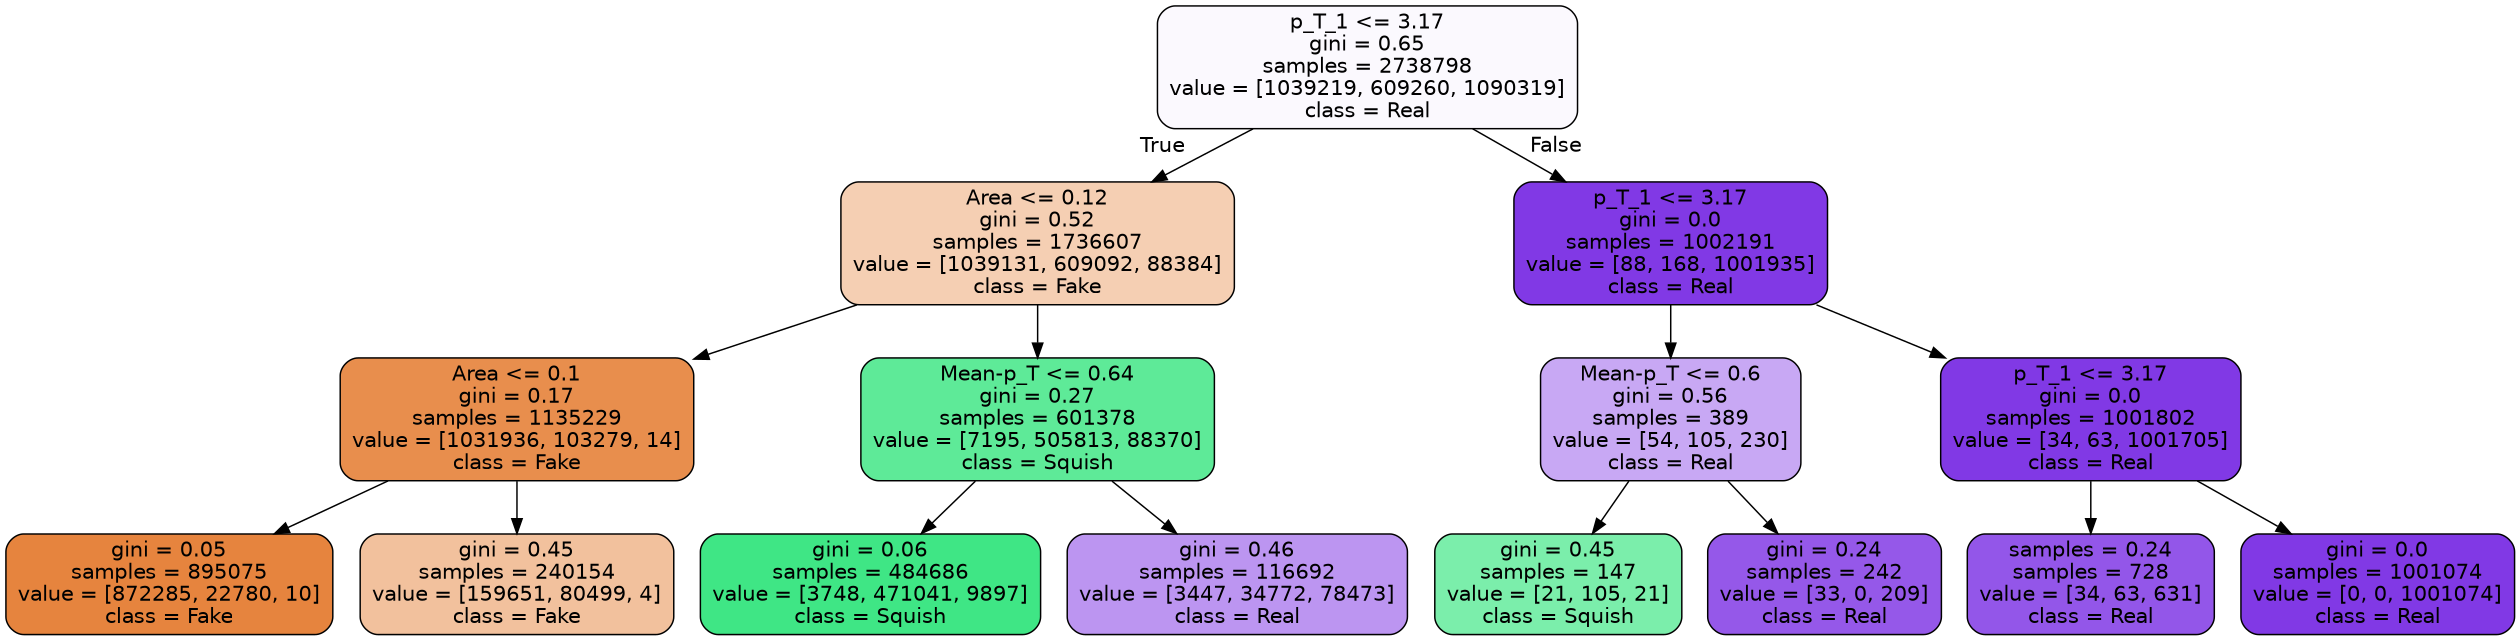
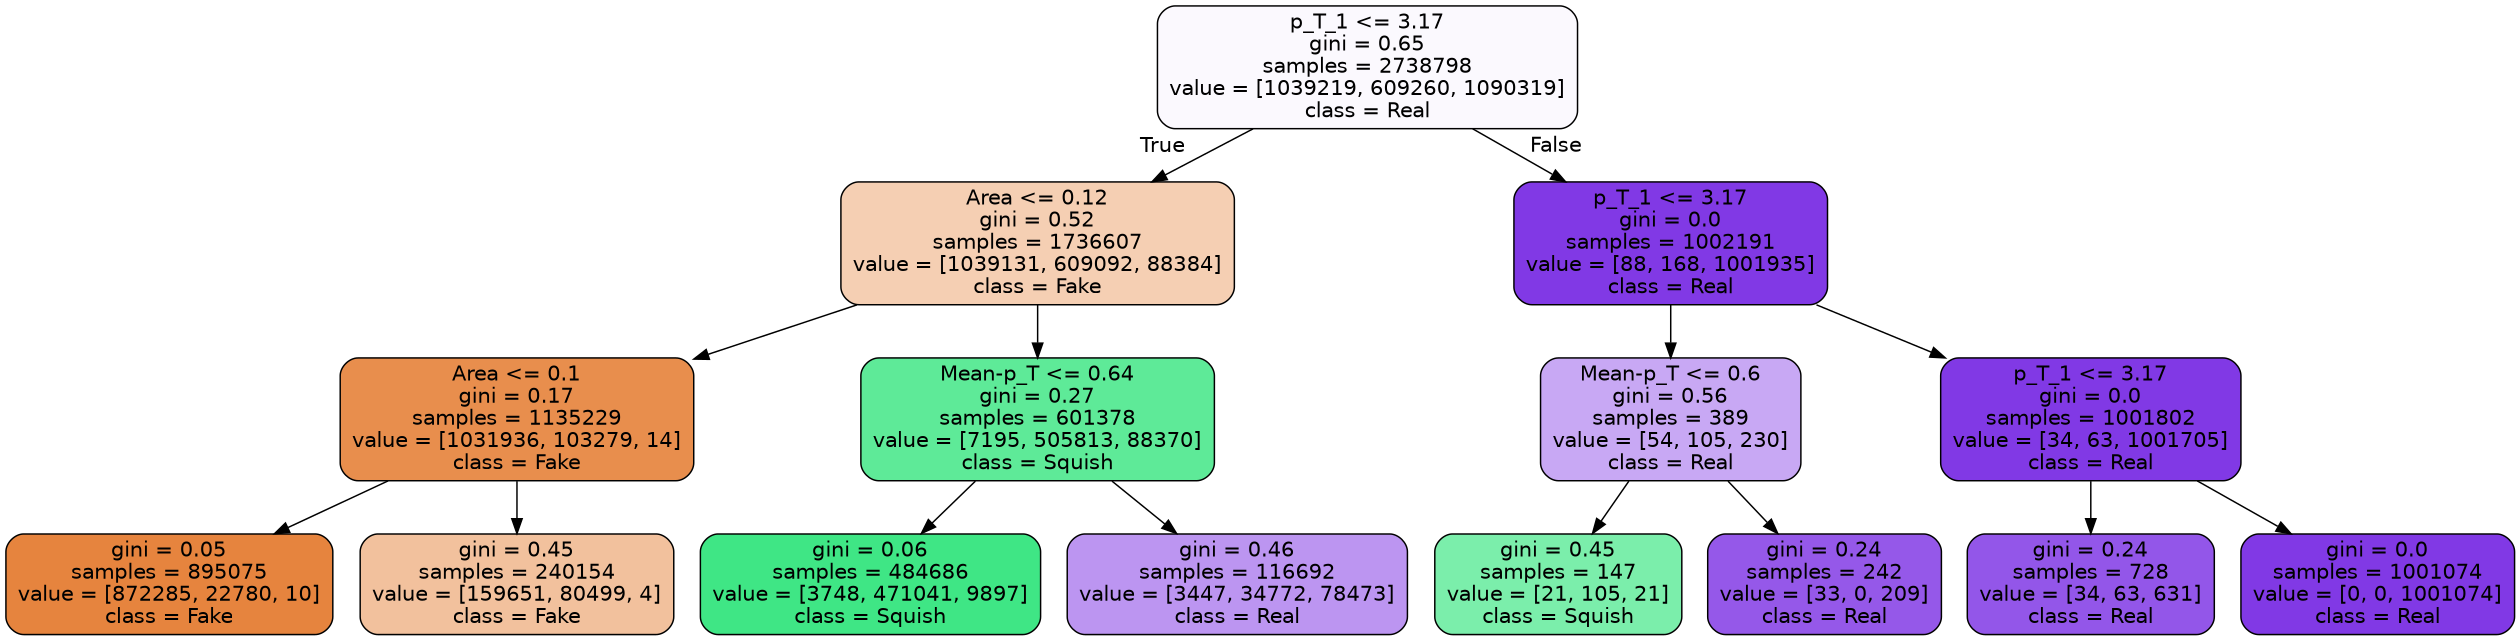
  digraph {
    node [color=black fillcolor="#8139e5" fontname=helvetica shape=box style="filled, rounded"]
    edge [fontname=helvetica]
    n1 [fillcolor="#fbf9fe" label="p_T_1 <= 3.17\ngini = 0.65\nsamples = 2738798\nvalue = [1039219, 609260, 1090319]\nclass = Real"]
    n2 [fillcolor="#f5cfb3" label="Area <= 0.12\ngini = 0.52\nsamples = 1736607\nvalue = [1039131, 609092, 88384]\nclass = Fake"]
    n3 [label="p_T_1 <= 3.17\ngini = 0.0\nsamples = 1002191\nvalue = [88, 168, 1001935]\nclass = Real"]
    n4 [fillcolor="#e88e4d" label="Area <= 0.1\ngini = 0.17\nsamples = 1135229\nvalue = [1031936, 103279, 14]\nclass = Fake"]
    n5 [fillcolor="#5eea98" label="Mean-p_T <= 0.64\ngini = 0.27\nsamples = 601378\nvalue = [7195, 505813, 88370]\nclass = Squish"]
    n6 [fillcolor="#e6843e" label="gini = 0.05\nsamples = 895075\nvalue = [872285, 22780, 10]\nclass = Fake"]
    n7 [fillcolor="#f2c19d" label="gini = 0.45\nsamples = 240154\nvalue = [159651, 80499, 4]\nclass = Fake"]
    n8 [fillcolor="#3fe685" label="gini = 0.06\nsamples = 484686\nvalue = [3748, 471041, 9897]\nclass = Squish"]
    n9 [fillcolor="#bc95f1" label="gini = 0.46\nsamples = 116692\nvalue = [3447, 34772, 78473]\nclass = Real"]
    n10 [fillcolor="#c8a8f4" label="Mean-p_T <= 0.6\ngini = 0.56\nsamples = 389\nvalue = [54, 105, 230]\nclass = Real"]
    n11 [label="p_T_1 <= 3.17\ngini = 0.0\nsamples = 1001802\nvalue = [34, 63, 1001705]\nclass = Real"]
    n12 [fillcolor="#7beeab" label="gini = 0.45\nsamples = 147\nvalue = [21, 105, 21]\nclass = Squish"]
    n13 [fillcolor="#9558e9" label="gini = 0.24\nsamples = 242\nvalue = [33, 0, 209]\nclass = Real"]
-   n14 [fillcolor="#9356e9" label="samples = 0.24\nsamples = 728\nvalue = [34, 63, 631]\nclass = Real"]
+   n14 [fillcolor="#9356e9" label="gini = 0.24\nsamples = 728\nvalue = [34, 63, 631]\nclass = Real"]
    n15 [label="gini = 0.0\nsamples = 1001074\nvalue = [0, 0, 1001074]\nclass = Real"]
    n1 -> n2 [headlabel=True labelangle=45 labeldistance=2.5]
    n1 -> n3 [headlabel=False labelangle=-45 labeldistance=2.5]
    n2 -> n4
    n2 -> n5
    n3 -> n10
    n3 -> n11
    n4 -> n6
    n4 -> n7
    n5 -> n8
    n5 -> n9
    n10 -> n12
    n10 -> n13
    n11 -> n14
    n11 -> n15
  }
